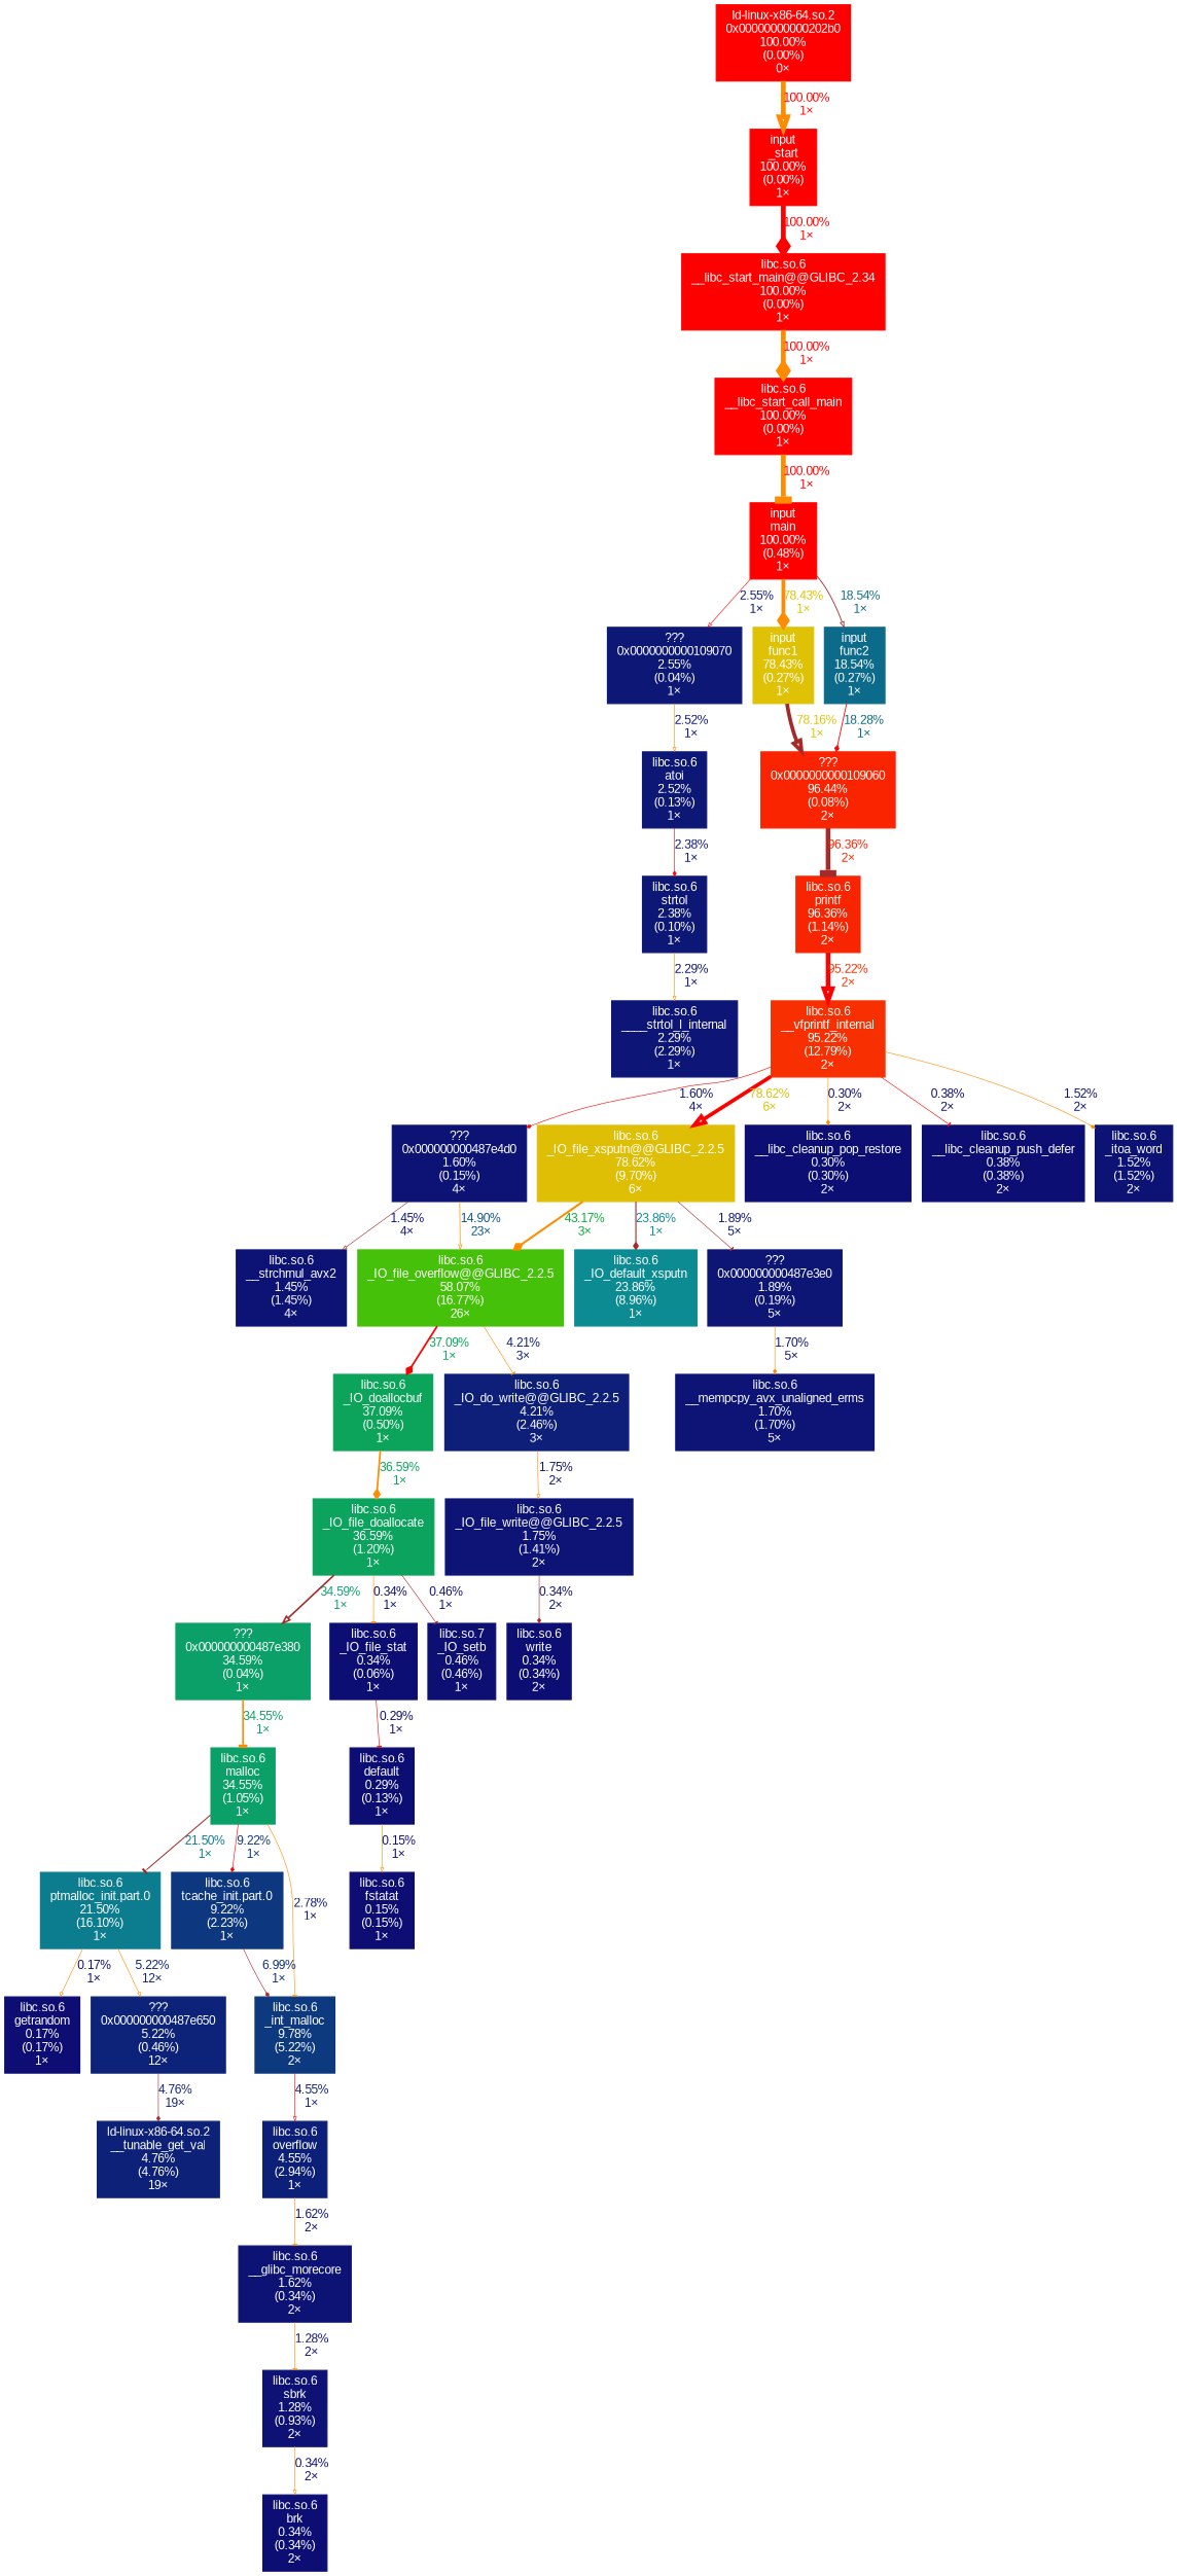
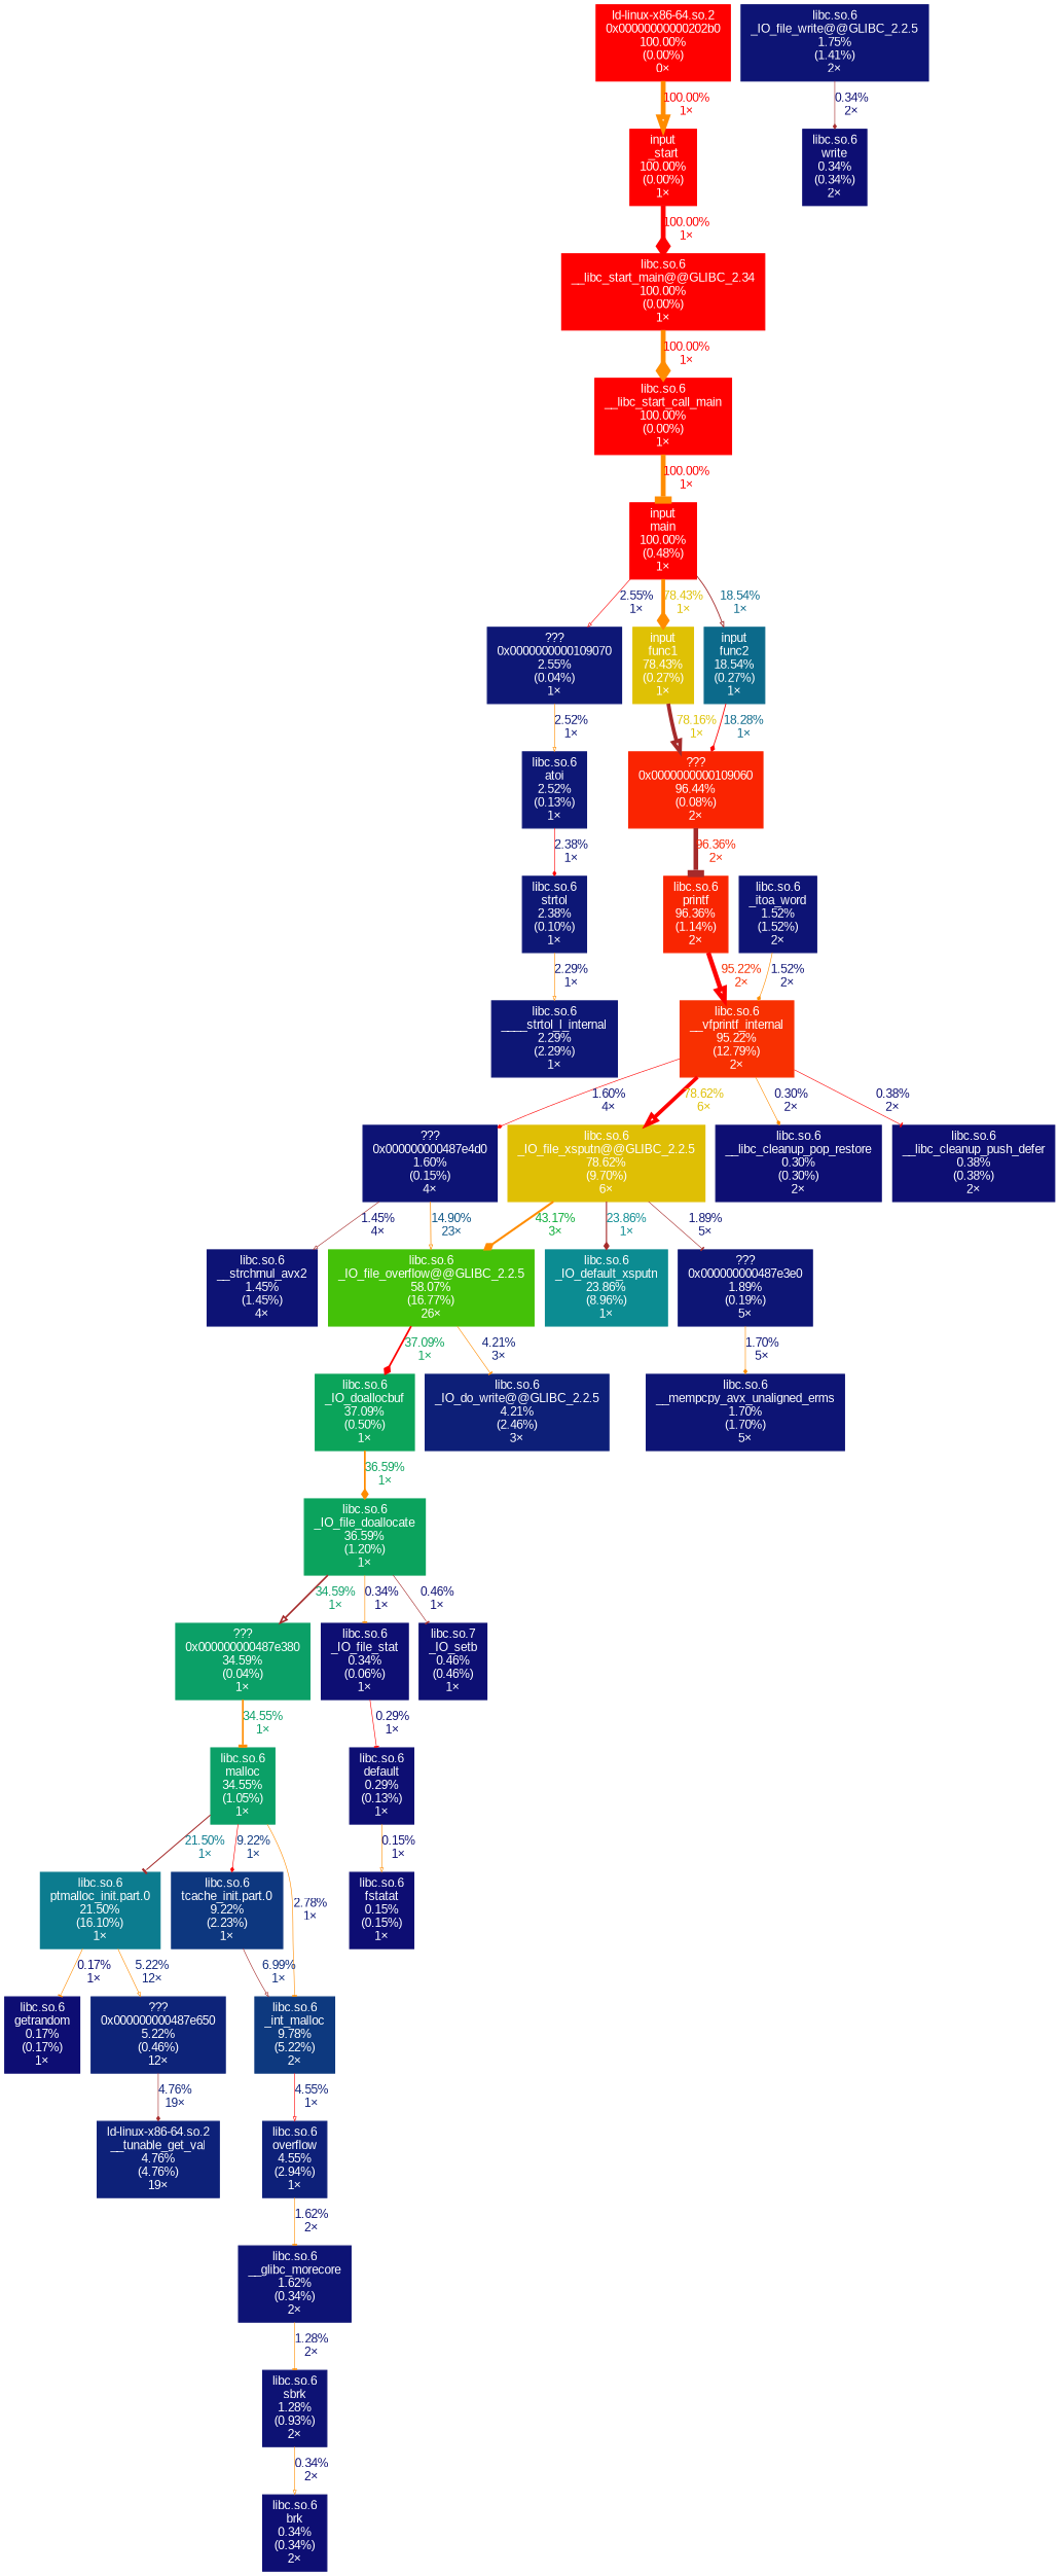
  digraph {
    fontname=Arial
    nodesep=0.125
    ranksep=0.25
    node [color="#0d0e73" fontcolor="#ffffff" fontname=Arial fontsize=10.00 shape=box style=filled]
    edge [arrowhead=onormal arrowsize=0.35 color=darkorange fontcolor="#0d0e73" fontname=Arial fontsize=10.00 labeldistance=0.50 penwidth=0.50]
    n1 [color="#ff0000" height=0 label="ld-linux-x86-64.so.2\n0x00000000000202b0\n100.00%\n(0.00%)\n0×" width=0]
    n2 [color="#ff0000" height=0 label="input\n_start\n100.00%\n(0.00%)\n1×" width=0]
    n3 [color="#ff0000" height=0 label="libc.so.6\n__libc_start_main@@GLIBC_2.34\n100.00%\n(0.00%)\n1×" width=0]
    n4 [color="#ff0000" height=0 label="libc.so.6\n__libc_start_call_main\n100.00%\n(0.00%)\n1×" width=0]
    n5 [color="#fa2401" height=0 label="???\n0x0000000000109060\n96.44%\n(0.08%)\n2×" width=0]
    n6 [color="#f92501" height=0 label="libc.so.6\nprintf\n96.36%\n(1.14%)\n2×" width=0]
    n7 [color="#f83001" height=0 label="libc.so.6\n__vfprintf_internal\n95.22%\n(12.79%)\n2×" width=0]
    n8 [color="#0d1375" height=0 label="???\n0x000000000487e4d0\n1.60%\n(0.15%)\n4×" width=0]
    n9 [color="#dfbf05" height=0 label="libc.so.6\n_IO_file_xsputn@@GLIBC_2.2.5\n78.62%\n(9.70%)\n6×" width=0]
    n10 [height=0 label="libc.so.6\n__libc_cleanup_pop_restore\n0.30%\n(0.30%)\n2×" width=0]
    n11 [height=0 label="libc.so.6\n__libc_cleanup_push_defer\n0.38%\n(0.38%)\n2×" width=0]
    n12 [color="#0d1375" height=0 label="libc.so.6\n_itoa_word\n1.52%\n(1.52%)\n2×" width=0]
    n13 [color="#0d1776" height=0 label="???\n0x0000000000109070\n2.55%\n(0.04%)\n1×" width=0]
    n14 [color="#0d1776" height=0 label="libc.so.6\natoi\n2.52%\n(0.13%)\n1×" width=0]
    n15 [color="#0d1776" height=0 label="libc.so.6\nstrtol\n2.38%\n(0.10%)\n1×" width=0]
    n16 [color="#0d1676" height=0 label="libc.so.6\n____strtol_l_internal\n2.29%\n(2.29%)\n1×" width=0]
    n17 [color="#0ba067" height=0 label="???\n0x000000000487e380\n34.59%\n(0.04%)\n1×" width=0]
    n18 [color="#0ba067" height=0 label="libc.so.6\nmalloc\n34.55%\n(1.05%)\n1×" width=0]
    n19 [color="#0d397f" height=0 label="libc.so.6\n_int_malloc\n9.78%\n(5.22%)\n2×" width=0]
    n20 [color="#0c7c8f" height=0 label="libc.so.6\nptmalloc_init.part.0\n21.50%\n(16.10%)\n1×" width=0]
    n21 [color="#0d377f" height=0 label="libc.so.6\ntcache_init.part.0\n9.22%\n(2.23%)\n1×" width=0]
    n22 [color="#0d2079" height=0 label="libc.so.6\noverflow\n4.55%\n(2.94%)\n1×" width=0]
    n23 [color="#0d2379" height=0 label="???\n0x000000000487e650\n5.22%\n(0.46%)\n12×" width=0]
    n24 [color="#0d0d73" height=0 label="libc.so.6\ngetrandom\n0.17%\n(0.17%)\n1×" width=0]
    n25 [color="#0d1575" height=0 label="???\n0x000000000487e3e0\n1.89%\n(0.19%)\n5×" width=0]
    n26 [color="#0d1475" height=0 label="libc.so.6\n__mempcpy_avx_unaligned_erms\n1.70%\n(1.70%)\n5×" width=0]
    n27 [color="#0d1375" height=0 label="libc.so.6\n__strchrnul_avx2\n1.45%\n(1.45%)\n4×" width=0]
    n28 [color="#44c108" height=0 label="libc.so.6\n_IO_file_overflow@@GLIBC_2.2.5\n58.07%\n(16.77%)\n26×" width=0]
    n29 [color="#0d2179" height=0 label="ld-linux-x86-64.so.2\n__tunable_get_val\n4.76%\n(4.76%)\n19×" width=0]
    n30 [color="#0c8c92" height=0 label="libc.so.6\n_IO_default_xsputn\n23.86%\n(8.96%)\n1×" width=0]
    n31 [color="#0d1f78" height=0 label="libc.so.6\n_IO_do_write@@GLIBC_2.2.5\n4.21%\n(2.46%)\n3×" width=0]
    n32 [color="#0ba45a" height=0 label="libc.so.6\n_IO_doallocbuf\n37.09%\n(0.50%)\n1×" width=0]
    n33 [color="#0d1475" height=0 label="libc.so.6\n_IO_file_write@@GLIBC_2.2.5\n1.75%\n(1.41%)\n2×" width=0]
    n34 [color="#0ba35d" height=0 label="libc.so.6\n_IO_file_doallocate\n36.59%\n(1.20%)\n1×" width=0]
    n35 [height=0 label="libc.so.6\nwrite\n0.34%\n(0.34%)\n2×" width=0]
    n36 [height=0 label="libc.so.6\n_IO_file_stat\n0.34%\n(0.06%)\n1×" width=0]
    n37 [color="#0d0f73" height=0 label="libc.so.7\n_IO_setb\n0.46%\n(0.46%)\n1×" width=0]
    n38 [height=0 label="libc.so.6\ndefault\n0.29%\n(0.13%)\n1×" width=0]
    n39 [color="#0d0d73" height=0 label="libc.so.6\nfstatat\n0.15%\n(0.15%)\n1×" width=0]
    n40 [color="#0d1375" height=0 label="libc.so.6\n__glibc_morecore\n1.62%\n(0.34%)\n2×" width=0]
    n41 [color="#0d1274" height=0 label="libc.so.6\nsbrk\n1.28%\n(0.93%)\n2×" width=0]
    n42 [height=0 label="libc.so.6\nbrk\n0.34%\n(0.34%)\n2×" width=0]
    n43 [color="#ff0000" height=0 label="input\nmain\n100.00%\n(0.48%)\n1×" width=0]
    n44 [color="#dfc105" height=0 label="input\nfunc1\n78.43%\n(0.27%)\n1×" width=0]
    n45 [color="#0c6a8b" height=0 label="input\nfunc2\n18.54%\n(0.27%)\n1×" width=0]
    n1 -> n2 [arrowsize=1.00 fontcolor="#ff0000" label="100.00%\n1×" labeldistance=4.00 penwidth=4.00]
    n2 -> n3 [arrowhead=diamond arrowsize=1.00 color=red fontcolor="#ff0000" label="100.00%\n1×" labeldistance=4.00 penwidth=4.00]
    n3 -> n4 [arrowhead=diamond arrowsize=1.00 fontcolor="#ff0000" label="100.00%\n1×" labeldistance=4.00 penwidth=4.00]
    n4 -> n43 [arrowhead=tee arrowsize=1.00 fontcolor="#ff0000" label="100.00%\n1×" labeldistance=4.00 penwidth=4.00]
    n5 -> n6 [arrowhead=tee arrowsize=0.98 color=brown fontcolor="#f92501" label="96.36%\n2×" labeldistance=3.85 penwidth=3.85]
    n6 -> n7 [arrowsize=0.98 color=red fontcolor="#f83001" label="95.22%\n2×" labeldistance=3.81 penwidth=3.81]
    n7 -> n8 [arrowhead=diamond color=red fontcolor="#0d1375" label="1.60%\n4×"]
    n7 -> n9 [arrowsize=0.89 color=red fontcolor="#dfbf05" label="78.62%\n6×" labeldistance=3.14 penwidth=3.14]
    n7 -> n10 [arrowhead=diamond label="0.30%\n2×"]
    n7 -> n11 [arrowhead=tee color=red label="0.38%\n2×"]
-   n7 -> n12 [arrowhead=diamond fontcolor="#0d1375" label="1.52%\n2×"]
+   n12 -> n7 [arrowhead=diamond fontcolor="#0d1375" label="1.52%\n2×"]
    n8 -> n27 [color=brown fontcolor="#0d1375" label="1.45%\n4×"]
    n8 -> n28 [arrowsize=0.39 fontcolor="#0c5586" label="14.90%\n23×" labeldistance=0.60 penwidth=0.60]
    n9 -> n25 [arrowhead=tee color=brown fontcolor="#0d1575" label="1.89%\n5×"]
    n9 -> n28 [arrowhead=diamond arrowsize=0.66 fontcolor="#0aac37" label="43.17%\n3×" labeldistance=1.73 penwidth=1.73]
    n9 -> n30 [arrowhead=diamond arrowsize=0.49 color=brown fontcolor="#0c8c92" label="23.86%\n1×" labeldistance=0.95 penwidth=0.95]
    n13 -> n14 [fontcolor="#0d1776" label="2.52%\n1×"]
    n14 -> n15 [arrowhead=diamond color=red fontcolor="#0d1776" label="2.38%\n1×"]
    n15 -> n16 [fontcolor="#0d1676" label="2.29%\n1×"]
    n17 -> n18 [arrowhead=tee arrowsize=0.59 fontcolor="#0ba067" label="34.55%\n1×" labeldistance=1.38 penwidth=1.38]
    n18 -> n19 [arrowhead=tee fontcolor="#0d1876" label="2.78%\n1×"]
    n18 -> n20 [arrowhead=tee arrowsize=0.46 color=brown fontcolor="#0c7c8f" label="21.50%\n1×" labeldistance=0.86 penwidth=0.86]
    n18 -> n21 [arrowhead=diamond color=red fontcolor="#0d377f" label="9.22%\n1×"]
    n19 -> n22 [color=red fontcolor="#0d2079" label="4.55%\n1×"]
    n20 -> n23 [fontcolor="#0d2379" label="5.22%\n12×"]
-   n20 -> n24 [fontcolor="#0d0d73" label="0.17%\n1×"]
-   n21 -> n19 [arrowhead=diamond color=brown fontcolor="#0d2c7c" label="6.99%\n1×"]
+   n20 -> n24 [arrowhead=tee fontcolor="#0d0d73" label="0.17%\n1×"]
+   n21 -> n19 [color=brown fontcolor="#0d2c7c" label="6.99%\n1×"]
    n22 -> n40 [arrowhead=tee fontcolor="#0d1375" label="1.62%\n2×"]
    n23 -> n29 [arrowhead=diamond color=brown fontcolor="#0d2179" label="4.76%\n19×"]
    n25 -> n26 [arrowhead=diamond fontcolor="#0d1475" label="1.70%\n5×"]
    n28 -> n31 [arrowhead=tee fontcolor="#0d1f78" label="4.21%\n3×"]
    n28 -> n32 [arrowhead=diamond arrowsize=0.61 color=red fontcolor="#0ba45a" label="37.09%\n1×" labeldistance=1.48 penwidth=1.48]
-   n31 -> n33 [fontcolor="#0d1475" label="1.75%\n2×"]
    n32 -> n34 [arrowhead=diamond arrowsize=0.60 fontcolor="#0ba35d" label="36.59%\n1×" labeldistance=1.46 penwidth=1.46]
    n33 -> n35 [arrowhead=diamond color=brown label="0.34%\n2×"]
    n34 -> n17 [arrowsize=0.59 color=brown fontcolor="#0ba067" label="34.59%\n1×" labeldistance=1.38 penwidth=1.38]
    n34 -> n36 [arrowhead=tee label="0.34%\n1×"]
    n34 -> n37 [arrowhead=tee color=brown fontcolor="#0d0f73" label="0.46%\n1×"]
    n36 -> n38 [arrowhead=tee color=red label="0.29%\n1×"]
    n38 -> n39 [fontcolor="#0d0d73" label="0.15%\n1×"]
    n40 -> n41 [arrowhead=tee fontcolor="#0d1274" label="1.28%\n2×"]
    n41 -> n42 [label="0.34%\n2×"]
    n43 -> n13 [color=red fontcolor="#0d1776" label="2.55%\n1×"]
    n43 -> n44 [arrowhead=diamond arrowsize=0.89 fontcolor="#dfc105" label="78.43%\n1×" labeldistance=3.14 penwidth=3.14]
    n43 -> n45 [arrowsize=0.43 color=brown fontcolor="#0c6a8b" label="18.54%\n1×" labeldistance=0.74 penwidth=0.74]
    n44 -> n5 [arrowsize=0.88 color=brown fontcolor="#dec305" label="78.16%\n1×" labeldistance=3.13 penwidth=3.13]
    n45 -> n5 [arrowhead=diamond arrowsize=0.43 color=red fontcolor="#0c698a" label="18.28%\n1×" labeldistance=0.73 penwidth=0.73]
  }
